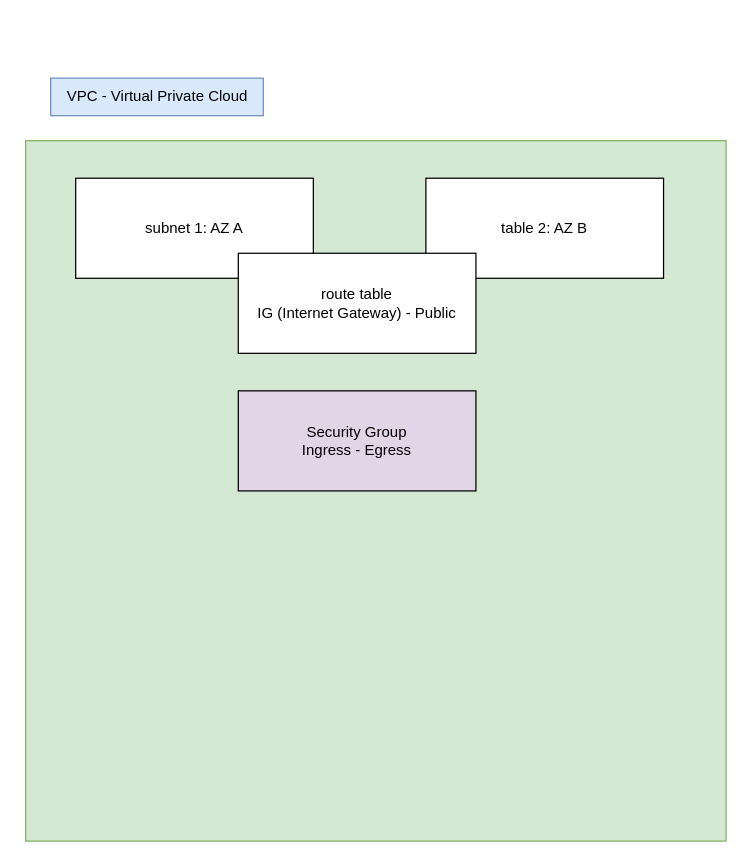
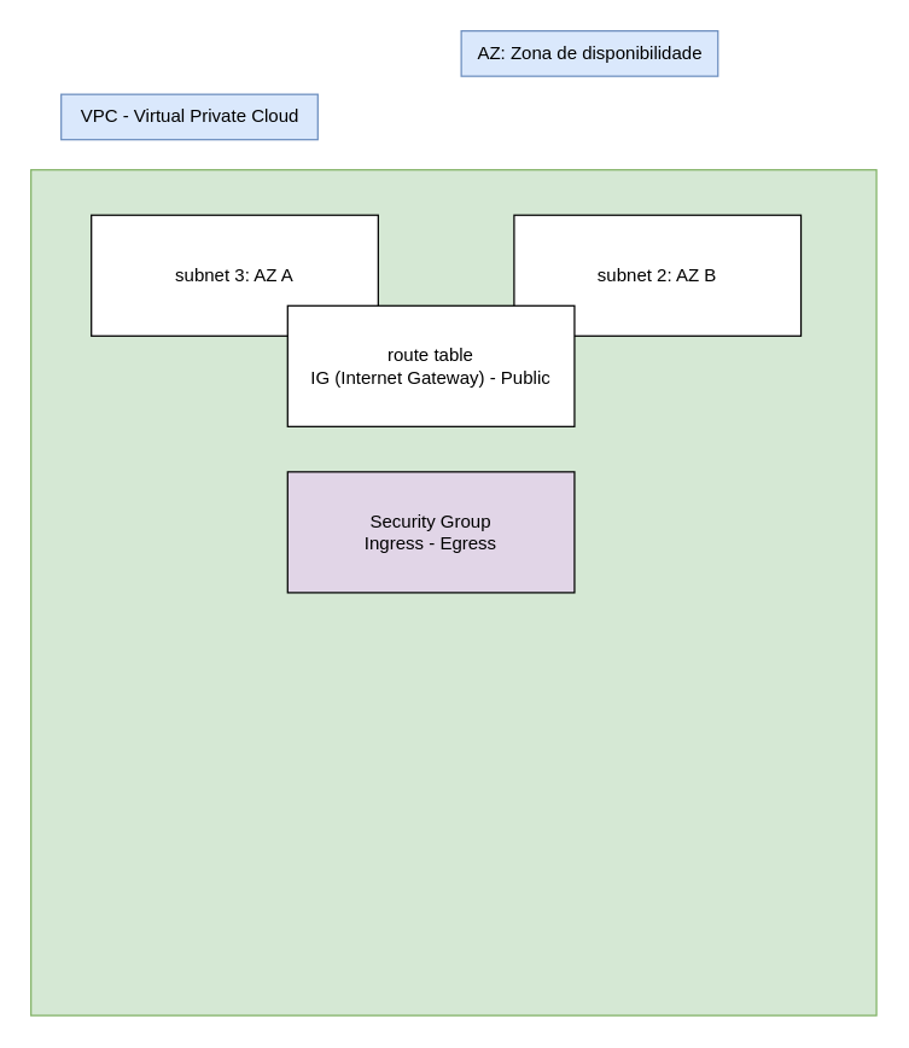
  <mxCell id="0" />
  <mxCell id="1" parent="0" />
  <mxCell id="2" value="VPC - Virtual Private Cloud" style="text;html=1;align=center;verticalAlign=middle;resizable=0;points=[];autosize=1;strokeColor=#6c8ebf;fillColor=#dae8fc;" vertex="1" parent="1"><mxGeometry x="40" y="62" width="170" height="30" as="geometry" /></mxCell>
  <mxCell id="3" value="" style="whiteSpace=wrap;html=1;aspect=fixed;fillColor=#d5e8d4;strokeColor=#82b366;" vertex="1" parent="1"><mxGeometry x="20" y="112" width="560" height="560" as="geometry" /></mxCell>
- <mxCell id="4" value="subnet 1: AZ A" style="rounded=0;whiteSpace=wrap;html=1;" vertex="1" parent="1"><mxGeometry x="60" y="142" width="190" height="80" as="geometry" /></mxCell>
- <mxCell id="5" value="table 2: AZ B" style="rounded=0;whiteSpace=wrap;html=1;" vertex="1" parent="1"><mxGeometry x="340" y="142" width="190" height="80" as="geometry" /></mxCell>
+ <mxCell id="4" value="subnet 3: AZ A" style="rounded=0;whiteSpace=wrap;html=1;" vertex="1" parent="1"><mxGeometry x="60" y="142" width="190" height="80" as="geometry" /></mxCell>
+ <mxCell id="5" value="subnet 2: AZ B" style="rounded=0;whiteSpace=wrap;html=1;" vertex="1" parent="1"><mxGeometry x="340" y="142" width="190" height="80" as="geometry" /></mxCell>
+ <mxCell id="6" value="AZ: Zona de disponibilidade" style="text;html=1;align=center;verticalAlign=middle;resizable=0;points=[];autosize=1;strokeColor=#6c8ebf;fillColor=#dae8fc;" vertex="1" parent="1"><mxGeometry x="305" y="20" width="170" height="30" as="geometry" /></mxCell>
  <mxCell id="7" value="route table&lt;div&gt;IG (Internet Gateway) - Public&lt;/div&gt;" style="rounded=0;whiteSpace=wrap;html=1;" vertex="1" parent="1"><mxGeometry x="190" y="202" width="190" height="80" as="geometry" /></mxCell>
  <mxCell id="8" value="&lt;div&gt;Security Group&lt;/div&gt;&lt;div&gt;Ingress - Egress&lt;/div&gt;" style="rounded=0;whiteSpace=wrap;html=1;fillColor=#e1d5e7;" vertex="1" parent="1"><mxGeometry x="190" y="312" width="190" height="80" as="geometry" /></mxCell>
